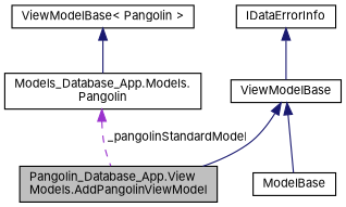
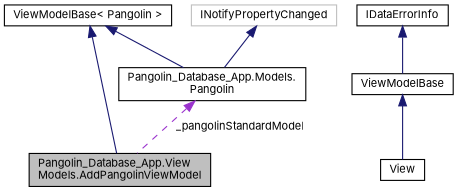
  digraph {
    fontname=Inter
    node [color=black fillcolor=white fontname=Inter fontsize=10 shape=record style=filled]
    edge [color=midnightblue dir=back fontname=Inter fontsize=10 labelfontname=Helvetica labelfontsize=10 style=solid]
    n1 [fillcolor=grey75 fontcolor=black height=0.2 label="Pangolin_Database_App.View\lModels.AddPangolinViewModel" width=0.4]
    n2 [height=0.2 label="ViewModelBase\< Pangolin \>" width=0.4]
-   n3 [height=0.2 label="Models_Database_App.Models.\lPangolin" width=0.4]
-   n4 [height=0.2 label=ModelBase width=0.4]
+   n3 [height=0.2 label="Pangolin_Database_App.Models.\lPangolin" width=0.4]
+   n4 [height=0.2 label=View width=0.4]
    n5 [height=0.2 label=ViewModelBase width=0.4]
    n6 [height=0.2 label=IDataErrorInfo width=0.4]
-   n5 -> n1
+   n7 [color=grey75 height=0.2 label=INotifyPropertyChanged width=0.4]
+   n2 -> n1
    n2 -> n3
    n3 -> n1 [color=darkorchid3 label=" _pangolinStandardModel" style=dashed]
    n5 -> n4
    n6 -> n5
+   n7 -> n3
  }
